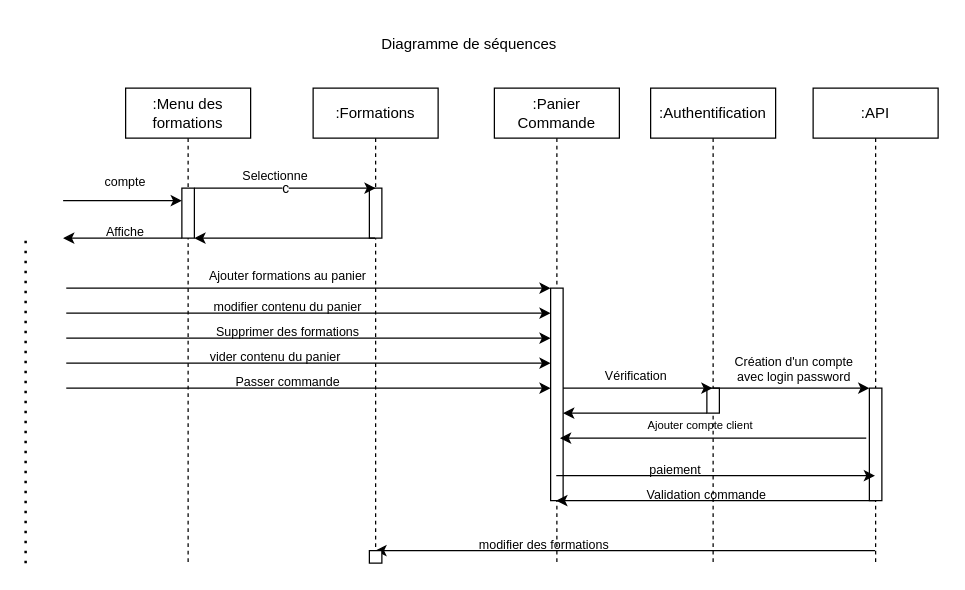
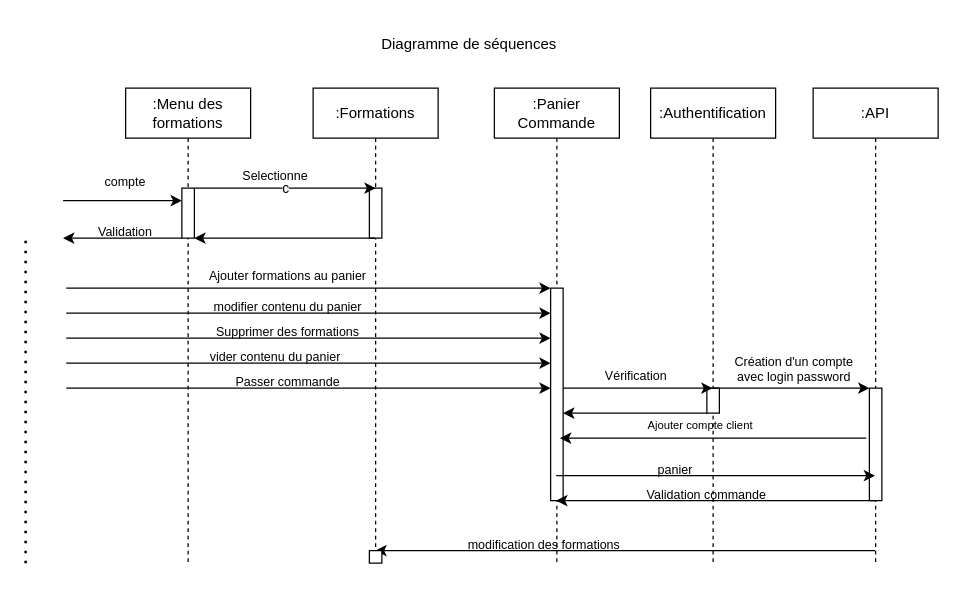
  <mxCell id="0" />
  <mxCell id="1" parent="0" />
  <mxCell id="2" value=":Menu des formations" style="shape=umlLifeline;perimeter=lifelinePerimeter;whiteSpace=wrap;html=1;container=0;dropTarget=0;collapsible=0;recursiveResize=0;outlineConnect=0;portConstraint=eastwest;newEdgeStyle={&quot;edgeStyle&quot;:&quot;elbowEdgeStyle&quot;,&quot;elbow&quot;:&quot;vertical&quot;,&quot;curved&quot;:0,&quot;rounded&quot;:0};" parent="1" vertex="1"><mxGeometry x="100" y="70" width="100" height="380" as="geometry" /></mxCell>
  <mxCell id="3" value="" style="html=1;points=[];perimeter=orthogonalPerimeter;outlineConnect=0;targetShapes=umlLifeline;portConstraint=eastwest;newEdgeStyle={&quot;edgeStyle&quot;:&quot;elbowEdgeStyle&quot;,&quot;elbow&quot;:&quot;vertical&quot;,&quot;curved&quot;:0,&quot;rounded&quot;:0};" parent="2" vertex="1"><mxGeometry x="45" y="80" width="10" height="40" as="geometry" /></mxCell>
  <mxCell id="4" value=":Formations" style="shape=umlLifeline;perimeter=lifelinePerimeter;whiteSpace=wrap;html=1;container=0;dropTarget=0;collapsible=0;recursiveResize=0;outlineConnect=0;portConstraint=eastwest;newEdgeStyle={&quot;edgeStyle&quot;:&quot;elbowEdgeStyle&quot;,&quot;elbow&quot;:&quot;vertical&quot;,&quot;curved&quot;:0,&quot;rounded&quot;:0};" parent="1" vertex="1"><mxGeometry x="250" y="70" width="100" height="380" as="geometry" /></mxCell>
  <mxCell id="5" value="" style="html=1;points=[];perimeter=orthogonalPerimeter;outlineConnect=0;targetShapes=umlLifeline;portConstraint=eastwest;newEdgeStyle={&quot;edgeStyle&quot;:&quot;elbowEdgeStyle&quot;,&quot;elbow&quot;:&quot;vertical&quot;,&quot;curved&quot;:0,&quot;rounded&quot;:0};" parent="4" vertex="1"><mxGeometry x="45" y="80" width="10" height="40" as="geometry" /></mxCell>
  <mxCell id="6" value="" style="endArrow=classic;html=1;rounded=0;" edge="1" parent="1" target="3"><mxGeometry width="50" height="50" relative="1" as="geometry"><mxPoint x="50" y="160" as="sourcePoint" /><mxPoint x="310" y="230" as="targetPoint" /></mxGeometry></mxCell>
  <mxCell id="7" value="c" style="endArrow=classic;html=1;rounded=0;" edge="1" parent="1" source="3"><mxGeometry width="50" height="50" relative="1" as="geometry"><mxPoint x="159.999" y="150" as="sourcePoint" /><mxPoint x="300" y="150" as="targetPoint" /></mxGeometry></mxCell>
  <mxCell id="8" value="compte" style="text;html=1;strokeColor=none;fillColor=none;align=center;verticalAlign=middle;whiteSpace=wrap;rounded=0;fontSize=10;" vertex="1" parent="1"><mxGeometry x="70" y="130" width="60" height="30" as="geometry" /></mxCell>
  <mxCell id="9" value="Selectionne" style="text;html=1;strokeColor=none;fillColor=none;align=center;verticalAlign=middle;whiteSpace=wrap;rounded=0;fontSize=10;" vertex="1" parent="1"><mxGeometry x="190" y="130" width="60" height="20" as="geometry" /></mxCell>
  <mxCell id="10" value="" style="endArrow=classic;html=1;rounded=0;" edge="1" parent="1"><mxGeometry width="50" height="50" relative="1" as="geometry"><mxPoint x="145" y="190" as="sourcePoint" /><mxPoint x="50" y="190" as="targetPoint" /></mxGeometry></mxCell>
- <mxCell id="11" value="Affiche" style="text;html=1;strokeColor=none;fillColor=none;align=center;verticalAlign=middle;whiteSpace=wrap;rounded=0;fontSize=10;" vertex="1" parent="1"><mxGeometry x="70" y="170" width="60" height="30" as="geometry" /></mxCell>
+ <mxCell id="11" value="Validation" style="text;html=1;strokeColor=none;fillColor=none;align=center;verticalAlign=middle;whiteSpace=wrap;rounded=0;fontSize=10;" vertex="1" parent="1"><mxGeometry x="70" y="170" width="60" height="30" as="geometry" /></mxCell>
  <mxCell id="12" value="" style="endArrow=classic;html=1;rounded=0;" edge="1" parent="1" source="4" target="3"><mxGeometry width="50" height="50" relative="1" as="geometry"><mxPoint x="290" y="190" as="sourcePoint" /><mxPoint x="160" y="184.71" as="targetPoint" /></mxGeometry></mxCell>
  <mxCell id="13" value=":Panier Commande" style="shape=umlLifeline;perimeter=lifelinePerimeter;whiteSpace=wrap;html=1;container=0;dropTarget=0;collapsible=0;recursiveResize=0;outlineConnect=0;portConstraint=eastwest;newEdgeStyle={&quot;edgeStyle&quot;:&quot;elbowEdgeStyle&quot;,&quot;elbow&quot;:&quot;vertical&quot;,&quot;curved&quot;:0,&quot;rounded&quot;:0};" vertex="1" parent="1"><mxGeometry x="395" y="70" width="100" height="380" as="geometry" /></mxCell>
  <mxCell id="14" value="" style="html=1;points=[];perimeter=orthogonalPerimeter;outlineConnect=0;targetShapes=umlLifeline;portConstraint=eastwest;newEdgeStyle={&quot;edgeStyle&quot;:&quot;elbowEdgeStyle&quot;,&quot;elbow&quot;:&quot;vertical&quot;,&quot;curved&quot;:0,&quot;rounded&quot;:0};" vertex="1" parent="13"><mxGeometry x="45" y="160" width="10" height="170" as="geometry" /></mxCell>
  <mxCell id="15" value="" style="endArrow=none;dashed=1;html=1;dashPattern=1 3;strokeWidth=2;rounded=0;" edge="1" parent="1"><mxGeometry width="50" height="50" relative="1" as="geometry"><mxPoint x="20" y="450" as="sourcePoint" /><mxPoint x="20" y="190" as="targetPoint" /></mxGeometry></mxCell>
  <mxCell id="16" value="" style="endArrow=classic;html=1;rounded=0;" edge="1" parent="1" target="14"><mxGeometry width="50" height="50" relative="1" as="geometry"><mxPoint x="52.5" y="230" as="sourcePoint" /><mxPoint x="147.5" y="230" as="targetPoint" /></mxGeometry></mxCell>
  <mxCell id="17" value="Ajouter formations au panier" style="text;html=1;strokeColor=none;fillColor=none;align=center;verticalAlign=middle;whiteSpace=wrap;rounded=0;fontSize=10;" vertex="1" parent="1"><mxGeometry x="140" y="205" width="180" height="30" as="geometry" /></mxCell>
  <mxCell id="18" value="" style="endArrow=classic;html=1;rounded=0;" edge="1" parent="1"><mxGeometry width="50" height="50" relative="1" as="geometry"><mxPoint x="52.5" y="250" as="sourcePoint" /><mxPoint x="440" y="250" as="targetPoint" /></mxGeometry></mxCell>
  <mxCell id="19" value="modifier contenu du panier" style="text;html=1;strokeColor=none;fillColor=none;align=center;verticalAlign=middle;whiteSpace=wrap;rounded=0;fontSize=10;" vertex="1" parent="1"><mxGeometry x="140" y="230" width="180" height="30" as="geometry" /></mxCell>
  <mxCell id="20" value="" style="endArrow=classic;html=1;rounded=0;" edge="1" parent="1"><mxGeometry width="50" height="50" relative="1" as="geometry"><mxPoint x="52.5" y="270" as="sourcePoint" /><mxPoint x="440" y="270" as="targetPoint" /></mxGeometry></mxCell>
  <mxCell id="21" value="Supprimer des formations" style="text;html=1;strokeColor=none;fillColor=none;align=center;verticalAlign=middle;whiteSpace=wrap;rounded=0;fontSize=10;" vertex="1" parent="1"><mxGeometry x="140" y="250" width="180" height="30" as="geometry" /></mxCell>
  <mxCell id="22" value="" style="endArrow=classic;html=1;rounded=0;" edge="1" parent="1"><mxGeometry width="50" height="50" relative="1" as="geometry"><mxPoint x="52.5" y="290" as="sourcePoint" /><mxPoint x="440" y="290" as="targetPoint" /></mxGeometry></mxCell>
  <mxCell id="23" value="vider contenu du panier" style="text;html=1;strokeColor=none;fillColor=none;align=center;verticalAlign=middle;whiteSpace=wrap;rounded=0;fontSize=10;" vertex="1" parent="1"><mxGeometry x="130" y="270" width="180" height="30" as="geometry" /></mxCell>
  <mxCell id="24" value="" style="endArrow=classic;html=1;rounded=0;" edge="1" parent="1"><mxGeometry width="50" height="50" relative="1" as="geometry"><mxPoint x="52.5" y="310" as="sourcePoint" /><mxPoint x="440" y="310" as="targetPoint" /></mxGeometry></mxCell>
  <mxCell id="25" value=":Authentification" style="shape=umlLifeline;perimeter=lifelinePerimeter;whiteSpace=wrap;html=1;container=0;dropTarget=0;collapsible=0;recursiveResize=0;outlineConnect=0;portConstraint=eastwest;newEdgeStyle={&quot;edgeStyle&quot;:&quot;elbowEdgeStyle&quot;,&quot;elbow&quot;:&quot;vertical&quot;,&quot;curved&quot;:0,&quot;rounded&quot;:0};" vertex="1" parent="1"><mxGeometry x="520" y="70" width="100" height="380" as="geometry" /></mxCell>
  <mxCell id="26" value="" style="html=1;points=[];perimeter=orthogonalPerimeter;outlineConnect=0;targetShapes=umlLifeline;portConstraint=eastwest;newEdgeStyle={&quot;edgeStyle&quot;:&quot;elbowEdgeStyle&quot;,&quot;elbow&quot;:&quot;vertical&quot;,&quot;curved&quot;:0,&quot;rounded&quot;:0};" vertex="1" parent="25"><mxGeometry x="45" y="240" width="10" height="20" as="geometry" /></mxCell>
  <mxCell id="27" value="Passer commande" style="text;html=1;strokeColor=none;fillColor=none;align=center;verticalAlign=middle;whiteSpace=wrap;rounded=0;fontSize=10;" vertex="1" parent="1"><mxGeometry x="140" y="290" width="180" height="30" as="geometry" /></mxCell>
  <mxCell id="28" value="" style="endArrow=classic;html=1;rounded=0;" edge="1" parent="1"><mxGeometry width="50" height="50" relative="1" as="geometry"><mxPoint x="450" y="310" as="sourcePoint" /><mxPoint x="569.5" y="310" as="targetPoint" /></mxGeometry></mxCell>
  <mxCell id="29" value="Vérification&amp;nbsp;" style="text;html=1;strokeColor=none;fillColor=none;align=center;verticalAlign=middle;whiteSpace=wrap;rounded=0;fontSize=10;" vertex="1" parent="1"><mxGeometry x="490" y="290" width="40" height="20" as="geometry" /></mxCell>
  <mxCell id="30" value=":API" style="shape=umlLifeline;perimeter=lifelinePerimeter;whiteSpace=wrap;html=1;container=0;dropTarget=0;collapsible=0;recursiveResize=0;outlineConnect=0;portConstraint=eastwest;newEdgeStyle={&quot;edgeStyle&quot;:&quot;elbowEdgeStyle&quot;,&quot;elbow&quot;:&quot;vertical&quot;,&quot;curved&quot;:0,&quot;rounded&quot;:0};" vertex="1" parent="1"><mxGeometry x="650" y="70" width="100" height="380" as="geometry" /></mxCell>
  <mxCell id="31" value="" style="html=1;points=[];perimeter=orthogonalPerimeter;outlineConnect=0;targetShapes=umlLifeline;portConstraint=eastwest;newEdgeStyle={&quot;edgeStyle&quot;:&quot;elbowEdgeStyle&quot;,&quot;elbow&quot;:&quot;vertical&quot;,&quot;curved&quot;:0,&quot;rounded&quot;:0};" vertex="1" parent="30"><mxGeometry x="45" y="240" width="10" height="90" as="geometry" /></mxCell>
  <mxCell id="32" value="" style="endArrow=classic;html=1;rounded=0;" edge="1" parent="1"><mxGeometry width="50" height="50" relative="1" as="geometry"><mxPoint x="565" y="330" as="sourcePoint" /><mxPoint x="450" y="330" as="targetPoint" /></mxGeometry></mxCell>
  <mxCell id="33" value="" style="endArrow=classic;html=1;rounded=0;" edge="1" parent="1" source="25" target="31"><mxGeometry width="50" height="50" relative="1" as="geometry"><mxPoint x="260" y="260" as="sourcePoint" /><mxPoint x="310" y="210" as="targetPoint" /></mxGeometry></mxCell>
  <mxCell id="34" value="Création d'un compte avec login password" style="text;html=1;strokeColor=none;fillColor=none;align=center;verticalAlign=middle;whiteSpace=wrap;rounded=0;fontSize=10;" vertex="1" parent="1"><mxGeometry x="580" y="280" width="110" height="30" as="geometry" /></mxCell>
  <mxCell id="35" value="" style="endArrow=classic;html=1;rounded=0;" edge="1" parent="1"><mxGeometry width="50" height="50" relative="1" as="geometry"><mxPoint x="692.5" y="350" as="sourcePoint" /><mxPoint x="447.5" y="350" as="targetPoint" /></mxGeometry></mxCell>
  <mxCell id="36" value="Ajouter compte client" style="text;html=1;strokeColor=none;fillColor=none;align=center;verticalAlign=middle;whiteSpace=wrap;rounded=0;fontSize=9;" vertex="1" parent="1"><mxGeometry x="480" y="330" width="160" height="20" as="geometry" /></mxCell>
  <mxCell id="37" value="Diagramme de séquences" style="text;html=1;strokeColor=none;fillColor=none;align=center;verticalAlign=middle;whiteSpace=wrap;rounded=0;" vertex="1" parent="1"><mxGeometry x="295" y="20" width="160" height="30" as="geometry" /></mxCell>
  <mxCell id="38" value="" style="endArrow=classic;html=1;rounded=0;" edge="1" parent="1" source="30" target="13"><mxGeometry width="50" height="50" relative="1" as="geometry"><mxPoint x="430" y="460" as="sourcePoint" /><mxPoint x="679.5" y="460" as="targetPoint" /><Array as="points"><mxPoint x="600" y="400" /><mxPoint x="510" y="400" /></Array></mxGeometry></mxCell>
- <mxCell id="39" value="&lt;font style=&quot;font-size: 10px;&quot;&gt;paiement&lt;/font&gt;" style="text;html=1;strokeColor=none;fillColor=none;align=center;verticalAlign=middle;whiteSpace=wrap;rounded=0;fontSize=10;" vertex="1" parent="1"><mxGeometry x="510" y="360" width="60" height="30" as="geometry" /></mxCell>
+ <mxCell id="39" value="&lt;font style=&quot;font-size: 10px;&quot;&gt;panier&lt;/font&gt;" style="text;html=1;strokeColor=none;fillColor=none;align=center;verticalAlign=middle;whiteSpace=wrap;rounded=0;fontSize=10;" vertex="1" parent="1"><mxGeometry x="510" y="360" width="60" height="30" as="geometry" /></mxCell>
  <mxCell id="40" value="" style="endArrow=classic;html=1;rounded=0;" edge="1" parent="1" source="13" target="30"><mxGeometry width="50" height="50" relative="1" as="geometry"><mxPoint x="690" y="380" as="sourcePoint" /><mxPoint x="450" y="380" as="targetPoint" /><Array as="points"><mxPoint x="490" y="380" /></Array></mxGeometry></mxCell>
  <mxCell id="41" value="&lt;font style=&quot;font-size: 10px;&quot;&gt;Validation commande&lt;/font&gt;" style="text;html=1;strokeColor=none;fillColor=none;align=center;verticalAlign=middle;whiteSpace=wrap;rounded=0;fontSize=10;" vertex="1" parent="1"><mxGeometry x="490" y="380" width="150" height="30" as="geometry" /></mxCell>
  <mxCell id="42" value="" style="endArrow=classic;html=1;rounded=0;" edge="1" parent="1"><mxGeometry width="50" height="50" relative="1" as="geometry"><mxPoint x="699.5" y="440" as="sourcePoint" /><mxPoint x="299.81" y="440" as="targetPoint" /></mxGeometry></mxCell>
  <mxCell id="43" value="" style="html=1;points=[];perimeter=orthogonalPerimeter;outlineConnect=0;targetShapes=umlLifeline;portConstraint=eastwest;newEdgeStyle={&quot;edgeStyle&quot;:&quot;elbowEdgeStyle&quot;,&quot;elbow&quot;:&quot;vertical&quot;,&quot;curved&quot;:0,&quot;rounded&quot;:0};" vertex="1" parent="1"><mxGeometry x="295" y="440" width="10" height="10" as="geometry" /></mxCell>
- <mxCell id="44" value="modifier des formations" style="text;html=1;strokeColor=none;fillColor=none;align=center;verticalAlign=middle;whiteSpace=wrap;rounded=0;fontSize=10;" vertex="1" parent="1"><mxGeometry x="350" y="420" width="170" height="30" as="geometry" /></mxCell>
+ <mxCell id="44" value="modification des formations" style="text;html=1;strokeColor=none;fillColor=none;align=center;verticalAlign=middle;whiteSpace=wrap;rounded=0;fontSize=10;" vertex="1" parent="1"><mxGeometry x="350" y="420" width="170" height="30" as="geometry" /></mxCell>
